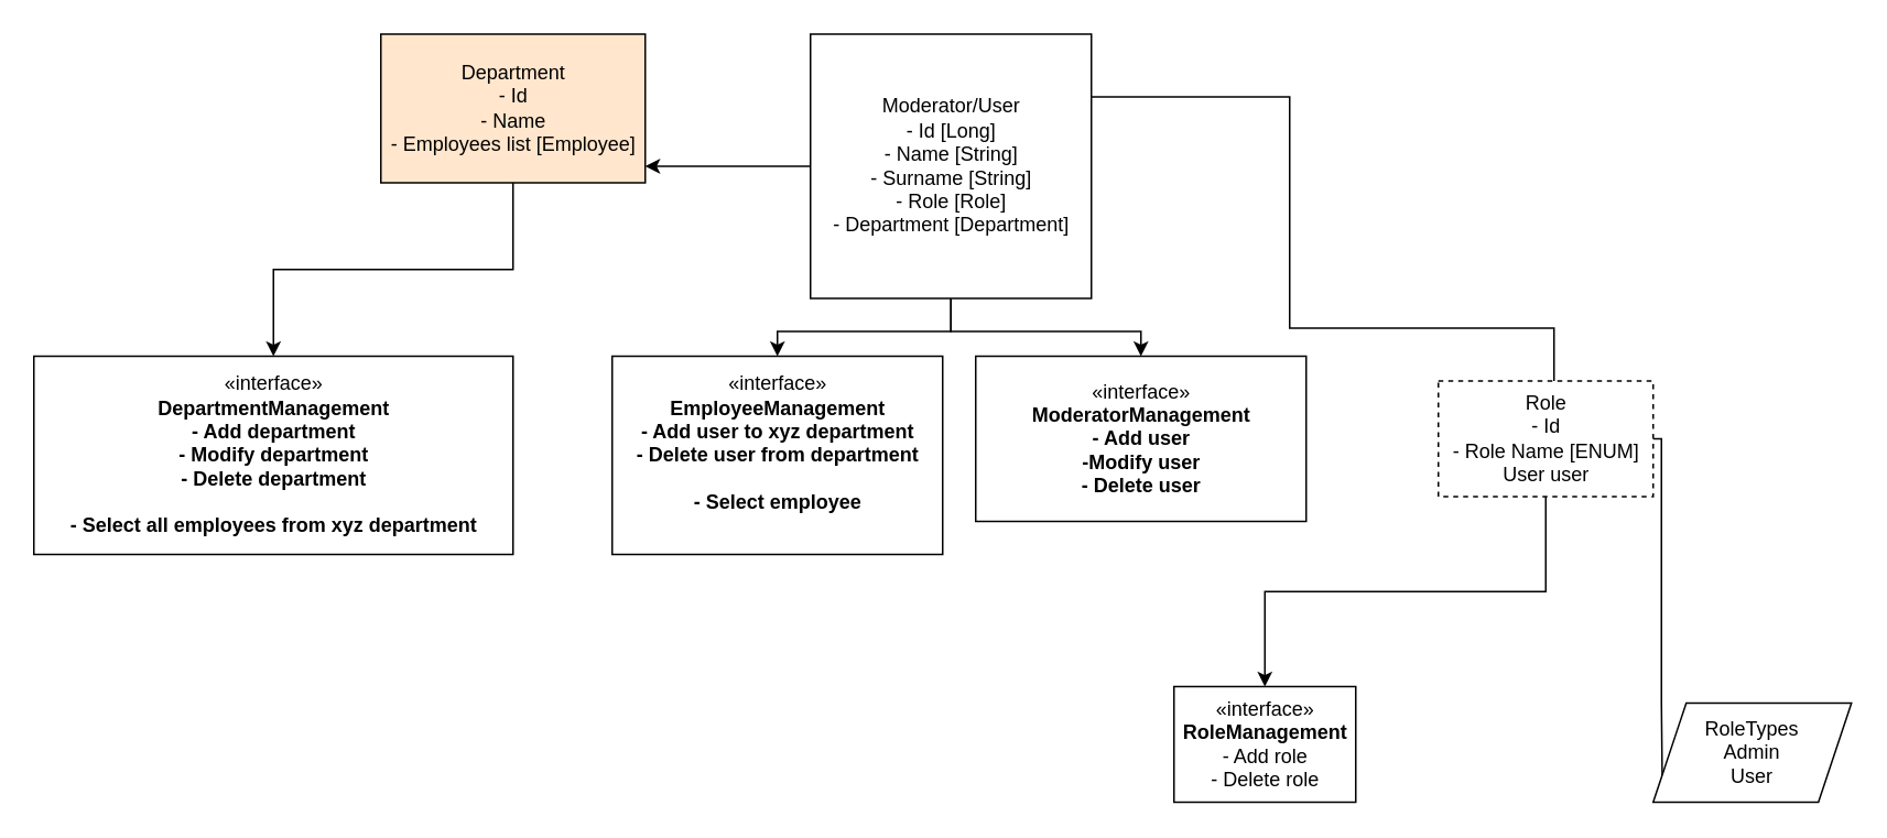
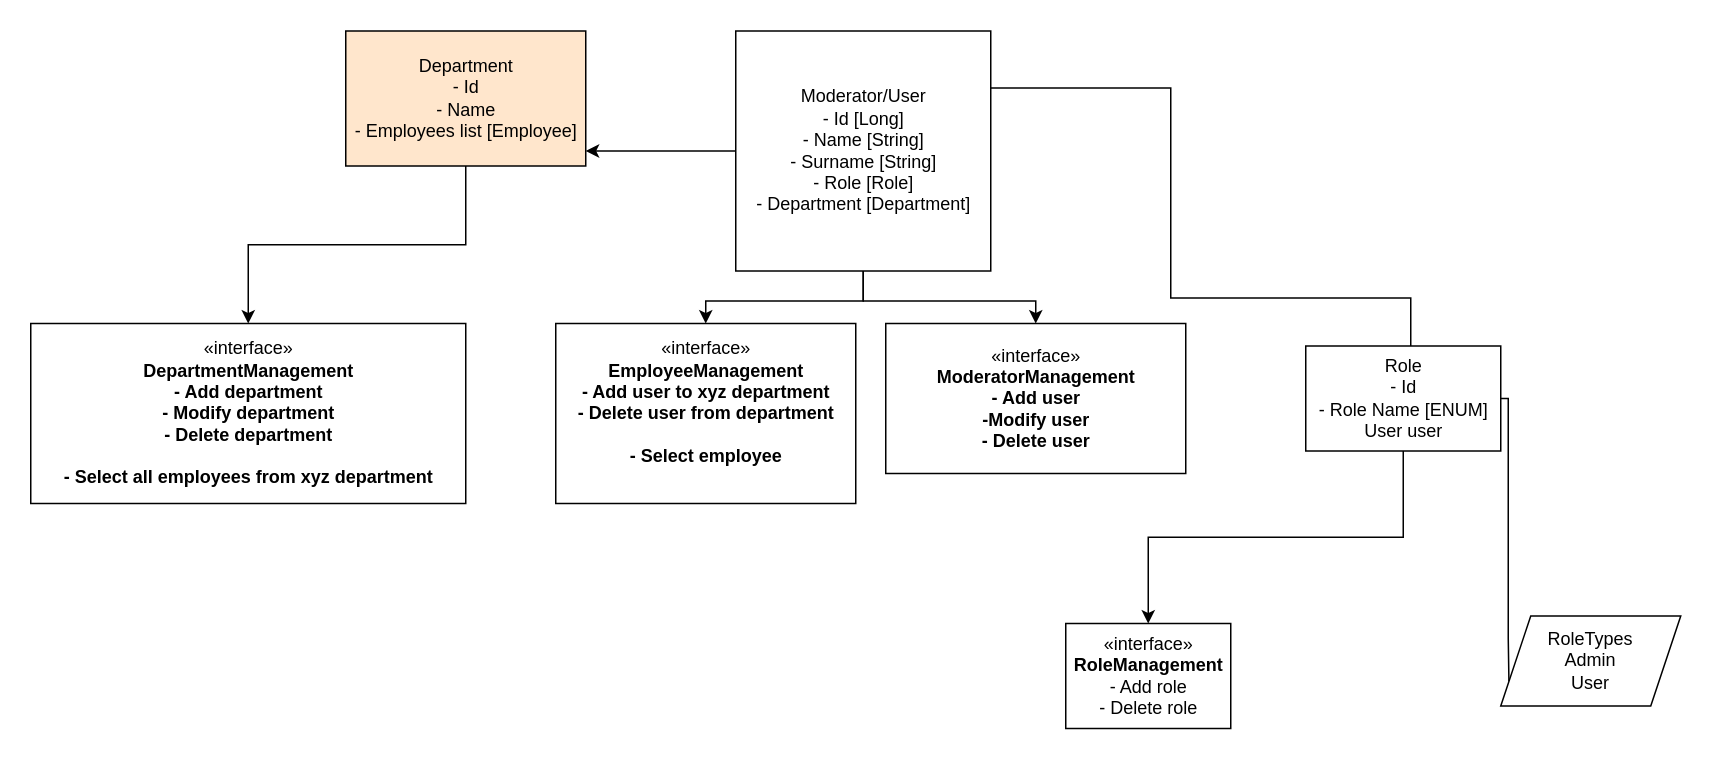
  <mxCell id="0" />
  <mxCell id="1" parent="0" />
  <mxCell id="2" style="edgeStyle=orthogonalEdgeStyle;rounded=0;orthogonalLoop=1;jettySize=auto;html=1;entryX=0;entryY=0.25;entryDx=0;entryDy=0;" parent="1" source="6" target="9" edge="1"><mxGeometry relative="1" as="geometry"><Array as="points"><mxPoint x="780" y="58" /><mxPoint x="780" y="198" /><mxPoint x="940" y="198" /><mxPoint x="940" y="247" /></Array></mxGeometry></mxCell>
  <mxCell id="3" style="edgeStyle=orthogonalEdgeStyle;rounded=0;orthogonalLoop=1;jettySize=auto;html=1;" parent="1" source="6" target="12" edge="1"><mxGeometry relative="1" as="geometry"><Array as="points"><mxPoint x="250" y="65" /></Array></mxGeometry></mxCell>
  <mxCell id="4" style="edgeStyle=orthogonalEdgeStyle;rounded=0;orthogonalLoop=1;jettySize=auto;html=1;exitX=0.5;exitY=1;exitDx=0;exitDy=0;entryX=0.5;entryY=0;entryDx=0;entryDy=0;" edge="1" parent="1" source="6" target="14"><mxGeometry relative="1" as="geometry"><Array as="points"><mxPoint x="575" y="200" /><mxPoint x="690" y="200" /></Array></mxGeometry></mxCell>
  <mxCell id="5" style="edgeStyle=orthogonalEdgeStyle;rounded=0;orthogonalLoop=1;jettySize=auto;html=1;exitX=0.5;exitY=1;exitDx=0;exitDy=0;" edge="1" parent="1" source="6" target="13"><mxGeometry relative="1" as="geometry" /></mxCell>
  <mxCell id="6" value="Moderator/User&lt;br&gt;- Id [Long]&lt;br&gt;- Name [String]&lt;br&gt;- Surname [String]&lt;br&gt;- Role [Role]&lt;br&gt;- Department [Department]" style="html=1;" parent="1" vertex="1"><mxGeometry x="490" y="20" width="170" height="160" as="geometry" /></mxCell>
  <mxCell id="7" style="edgeStyle=orthogonalEdgeStyle;rounded=0;orthogonalLoop=1;jettySize=auto;html=1;entryX=1;entryY=0.25;entryDx=0;entryDy=0;endArrow=none;" parent="1" source="9" target="10" edge="1"><mxGeometry relative="1" as="geometry"><Array as="points"><mxPoint x="1005" y="265" /><mxPoint x="1005" y="425" /></Array></mxGeometry></mxCell>
  <mxCell id="8" style="edgeStyle=orthogonalEdgeStyle;rounded=0;orthogonalLoop=1;jettySize=auto;html=1;exitX=0.5;exitY=1;exitDx=0;exitDy=0;" edge="1" parent="1" source="9" target="16"><mxGeometry relative="1" as="geometry" /></mxCell>
- <mxCell id="9" value="Role&lt;br&gt;- Id&lt;br&gt;- Role Name [ENUM]&lt;br&gt;User user" style="html=1;dashed=1;" parent="1" vertex="1"><mxGeometry x="870" y="230" width="130" height="70" as="geometry" /></mxCell>
- <mxCell id="10" value="RoleTypes&lt;br&gt;Admin&lt;br&gt;User" style="shape=parallelogram;perimeter=parallelogramPerimeter;whiteSpace=wrap;html=1;fixedSize=1;direction=west;" parent="1" vertex="1"><mxGeometry x="1000" y="425" width="120" height="60" as="geometry" /></mxCell>
+ <mxCell id="9" value="Role&lt;br&gt;- Id&lt;br&gt;- Role Name [ENUM]&lt;br&gt;User user" style="html=1;" parent="1" vertex="1"><mxGeometry x="870" y="230" width="130" height="70" as="geometry" /></mxCell>
+ <mxCell id="10" value="RoleTypes&lt;br&gt;Admin&lt;br&gt;User" style="shape=parallelogram;perimeter=parallelogramPerimeter;whiteSpace=wrap;html=1;fixedSize=1;direction=west;" parent="1" vertex="1"><mxGeometry x="1000" y="410" width="120" height="60" as="geometry" /></mxCell>
  <mxCell id="11" style="edgeStyle=orthogonalEdgeStyle;rounded=0;orthogonalLoop=1;jettySize=auto;html=1;exitX=0.5;exitY=1;exitDx=0;exitDy=0;" edge="1" parent="1" source="12" target="15"><mxGeometry relative="1" as="geometry" /></mxCell>
  <mxCell id="12" value="Department&lt;br&gt;- Id&lt;br&gt;- Name&lt;br&gt;- Employees list [Employee]" style="html=1;fillColor=#ffe6cc;" parent="1" vertex="1"><mxGeometry x="230" y="20" width="160" height="90" as="geometry" /></mxCell>
  <mxCell id="13" value="«interface»&lt;br&gt;&lt;b&gt;EmployeeManagement&lt;br&gt;- Add user to xyz department&lt;br&gt;- Delete user from department&lt;br&gt;&lt;br&gt;- Select employee&lt;br&gt;&lt;br&gt;&lt;/b&gt;" style="html=1;" parent="1" vertex="1"><mxGeometry x="370" y="215" width="200" height="120" as="geometry" /></mxCell>
  <mxCell id="14" value="«interface»&lt;br&gt;&lt;b&gt;ModeratorManagement&lt;br&gt;- Add user&lt;br&gt;-Modify user&lt;br&gt;- Delete user&lt;br&gt;&lt;/b&gt;" style="html=1;" parent="1" vertex="1"><mxGeometry x="590" y="215" width="200" height="100" as="geometry" /></mxCell>
  <mxCell id="15" value="«interface»&lt;br&gt;&lt;b&gt;DepartmentManagement&lt;br&gt;- Add department&lt;br&gt;- Modify department&lt;br&gt;- Delete department&lt;br&gt;&lt;br&gt;- Select all employees from xyz department&lt;br&gt;&lt;/b&gt;" style="html=1;" parent="1" vertex="1"><mxGeometry x="20" y="215" width="290" height="120" as="geometry" /></mxCell>
  <mxCell id="16" value="«interface»&lt;br&gt;&lt;b&gt;RoleManagement&lt;br&gt;&lt;/b&gt;- Add role&lt;br&gt;- Delete role" style="html=1;" vertex="1" parent="1"><mxGeometry x="710" y="415" width="110" height="70" as="geometry" /></mxCell>
